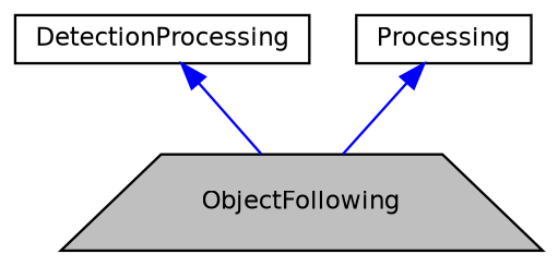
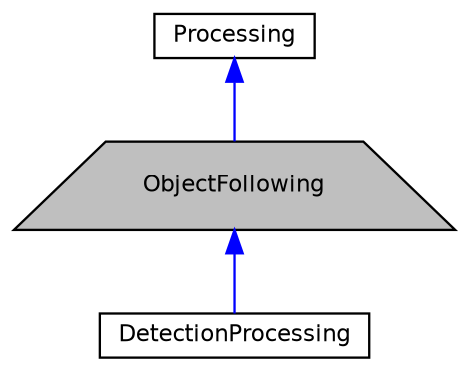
  digraph {
    node [color=black fillcolor=white fontname=Helvetica fontsize=10 shape=box style=filled]
    edge [color=blue dir=back fontname=Helvetica fontsize=10 labelfontname=Helvetica labelfontsize=10 style=solid]
    n1 [fillcolor=grey75 fontcolor=black height=0.2 label=ObjectFollowing shape=trapezium width=0.4]
    n2 [height=0.2 label=DetectionProcessing width=0.4]
    n3 [height=0.2 label=Processing width=0.4]
-   n2 -> n1
+   n1 -> n2
    n3 -> n1
  }
